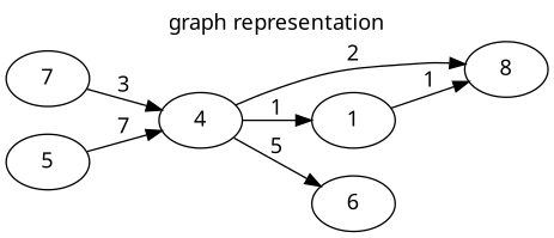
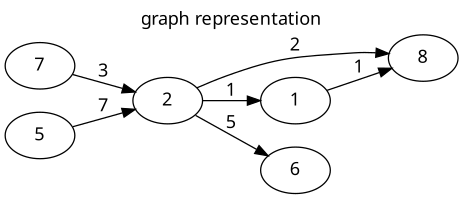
  digraph {
    fontname="Noto Sans"
    label="graph representation"
    labelloc=t
    rankdir=LR
    node [fontname="Noto Sans"]
    edge [fontname="Noto Sans"]
    n1 [label=8]
-   4
+   4 [label=2]
    1
    6
    n5 [label=7]
    5
    4 -> n1 [label=2]
    4 -> 1 [label=1]
    4 -> 6 [label=5]
    1 -> n1 [label=1]
    n5 -> 4 [label=3]
    5 -> 4 [label=7]
  }
